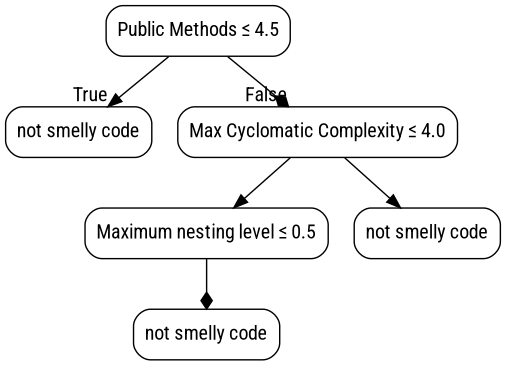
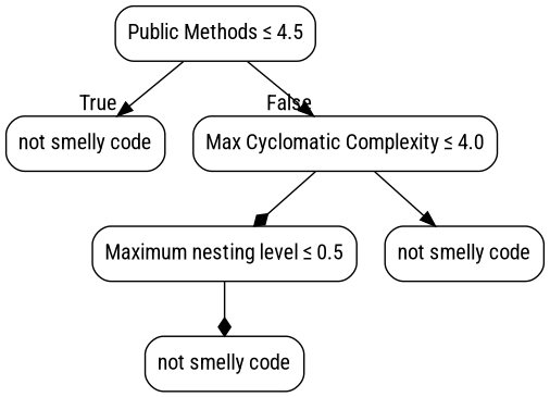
  digraph {
    fontname="Roboto Condensed"
    node [color=black fillcolor="#FFFFFF" fontname="Roboto Condensed" shape=box style="filled, rounded"]
    edge [arrowhead=normal fontname="Roboto Condensed"]
    n1 [label=<Public Methods &le; 4.5>]
    n2 [label=<not smelly code>]
    n3 [label=<Max Cyclomatic Complexity &le; 4.0>]
    n4 [label=<Maximum nesting level &le; 0.5>]
    n5 [label=<not smelly code>]
    n6 [label=<not smelly code>]
    n1 -> n2 [headlabel=True labelangle=45 labeldistance=2.5]
-   n1 -> n3 [arrowhead=diamond headlabel=False labelangle=-45 labeldistance=2.5]
-   n3 -> n4
+   n1 -> n3 [headlabel=False labelangle=-45 labeldistance=2.5]
+   n3 -> n4 [arrowhead=diamond]
    n3 -> n5
    n4 -> n6 [arrowhead=diamond]
  }
